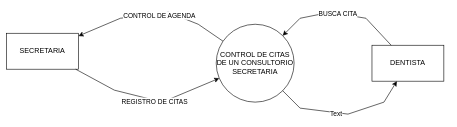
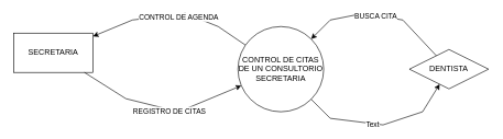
  <mxCell id="0" />
  <mxCell id="1" parent="0" />
  <mxCell id="2" value="CONTROL DE CITAS DE UN CONSULTORIO SECRETARIA" style="ellipse;whiteSpace=wrap;html=1;aspect=fixed;" vertex="1" parent="1"><mxGeometry x="360" y="40" width="130" height="130" as="geometry" /></mxCell>
- <mxCell id="3" value="SECRETARIA" style="rounded=0;whiteSpace=wrap;html=1;" vertex="1" parent="1"><mxGeometry x="10" y="55" width="120" height="60" as="geometry" /></mxCell>
+ <mxCell id="3" value="SECRETARIA" style="rounded=0;whiteSpace=wrap;html=1;" vertex="1" parent="1"><mxGeometry x="20" y="50" width="120" height="60" as="geometry" /></mxCell>
  <mxCell id="4" value="" style="endArrow=classic;html=1;rounded=0;" edge="1" parent="1" source="2" target="3"><mxGeometry width="50" height="50" relative="1" as="geometry"><mxPoint x="360" y="80" as="sourcePoint" /><mxPoint x="410" y="30" as="targetPoint" /><Array as="points"><mxPoint x="330" y="40" /><mxPoint x="280" y="20" /><mxPoint x="200" y="30" /></Array></mxGeometry></mxCell>
  <mxCell id="5" value="CONTROL DE AGENDA" style="edgeLabel;html=1;align=center;verticalAlign=middle;resizable=0;points=[];" vertex="1" connectable="0" parent="4"><mxGeometry x="-0.082" y="4" relative="1" as="geometry"><mxPoint as="offset" /></mxGeometry></mxCell>
- <mxCell id="6" value="DENTISTA" style="rounded=0;whiteSpace=wrap;html=1;" vertex="1" parent="1"><mxGeometry x="620" y="75" width="120" height="60" as="geometry" /></mxCell>
+ <mxCell id="6" value="DENTISTA" style="rhombus;whiteSpace=wrap;html=1;" vertex="1" parent="1"><mxGeometry x="620" y="75" width="120" height="60" as="geometry" /></mxCell>
  <mxCell id="7" value="" style="endArrow=classic;html=1;rounded=0;" edge="1" parent="1" source="3" target="2"><mxGeometry width="50" height="50" relative="1" as="geometry"><mxPoint x="410" y="80" as="sourcePoint" /><mxPoint x="450" y="200" as="targetPoint" /><Array as="points"><mxPoint x="190" y="150" /><mxPoint x="270" y="170" /></Array></mxGeometry></mxCell>
  <mxCell id="8" value="REGISTRO DE CITAS" style="edgeLabel;html=1;align=center;verticalAlign=middle;resizable=0;points=[];" vertex="1" connectable="0" parent="7"><mxGeometry x="0.101" y="-2" relative="1" as="geometry"><mxPoint as="offset" /></mxGeometry></mxCell>
  <mxCell id="9" value="" style="endArrow=classic;html=1;rounded=0;" edge="1" parent="1" source="6" target="2"><mxGeometry width="50" height="50" relative="1" as="geometry"><mxPoint x="410" y="80" as="sourcePoint" /><mxPoint x="460" y="30" as="targetPoint" /><Array as="points"><mxPoint x="610" y="30" /><mxPoint x="550" y="20" /><mxPoint x="500" y="30" /></Array></mxGeometry></mxCell>
  <mxCell id="10" value="BUSCA CITA" style="edgeLabel;html=1;align=center;verticalAlign=middle;resizable=0;points=[];" vertex="1" connectable="0" parent="9"><mxGeometry x="0.029" relative="1" as="geometry"><mxPoint as="offset" /></mxGeometry></mxCell>
  <mxCell id="11" value="" style="endArrow=classic;html=1;rounded=0;" edge="1" parent="1" source="2" target="6"><mxGeometry width="50" height="50" relative="1" as="geometry"><mxPoint x="410" y="80" as="sourcePoint" /><mxPoint x="460" y="30" as="targetPoint" /><Array as="points"><mxPoint x="500" y="180" /><mxPoint x="580" y="190" /><mxPoint x="640" y="170" /></Array></mxGeometry></mxCell>
  <mxCell id="12" value="Text" style="edgeLabel;html=1;align=center;verticalAlign=middle;resizable=0;points=[];" vertex="1" connectable="0" parent="11"><mxGeometry x="-0.103" y="-1" relative="1" as="geometry"><mxPoint as="offset" /></mxGeometry></mxCell>
